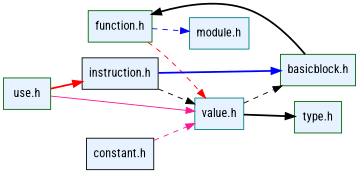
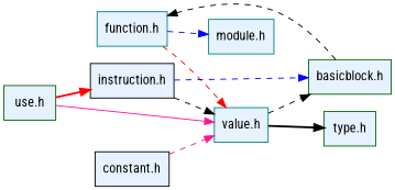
  digraph {
    fontname="Roboto Condensed"
    rankdir=LR
    node [color=teal fillcolor="#E6F2FF" fontname="Roboto Condensed" shape=box style=filled]
    edge [color=black fontname="Roboto Condensed" style=dashed]
-   "function.h" [color=darkgreen]
+   "function.h"
    "basicblock.h" [color=darkgreen]
    "value.h"
    "module.h"
    "type.h" [color=darkgreen]
    "constant.h" [color=black]
    "instruction.h" [color=black]
    "use.h" [color=darkgreen]
    "function.h" -> "value.h" [color=red]
    "function.h" -> "module.h" [color=blue]
-   "basicblock.h" -> "function.h" [style=bold]
+   "basicblock.h" -> "function.h"
    "value.h" -> "basicblock.h"
    "value.h" -> "type.h" [style=bold]
    "constant.h" -> "value.h" [color=deeppink]
-   "instruction.h" -> "basicblock.h" [color=blue style=bold]
+   "instruction.h" -> "basicblock.h" [color=blue]
    "instruction.h" -> "value.h"
    "use.h" -> "value.h" [color=deeppink style=solid]
    "use.h" -> "instruction.h" [color=red style=bold]
  }
